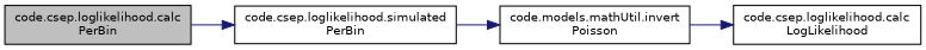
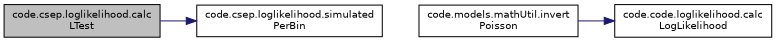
  digraph {
    rankdir=LR
    node [color=black fillcolor=white fontname=Helvetica fontsize=10 shape=record style=filled]
    edge [color=midnightblue fontname=Helvetica fontsize=10 labelfontname=Helvetica labelfontsize=10 style=solid]
-   n1 [fillcolor=grey75 fontcolor=black height=0.2 label="code.csep.loglikelihood.calc\lPerBin" width=0.4]
+   n1 [fillcolor=grey75 fontcolor=black height=0.2 label="code.csep.loglikelihood.calc\lLTest" width=0.4]
    n2 [height=0.2 label="code.csep.loglikelihood.simulated\lPerBin" width=0.4]
-   n3 [height=0.2 label="code.csep.loglikelihood.calc\lLogLikelihood" width=0.4]
+   n3 [height=0.2 label="code.code.loglikelihood.calc\lLogLikelihood" width=0.4]
    n4 [height=0.2 label="code.models.mathUtil.invert\lPoisson" width=0.4]
    n1 -> n2
-   n2 -> n4
    n4 -> n3
  }
